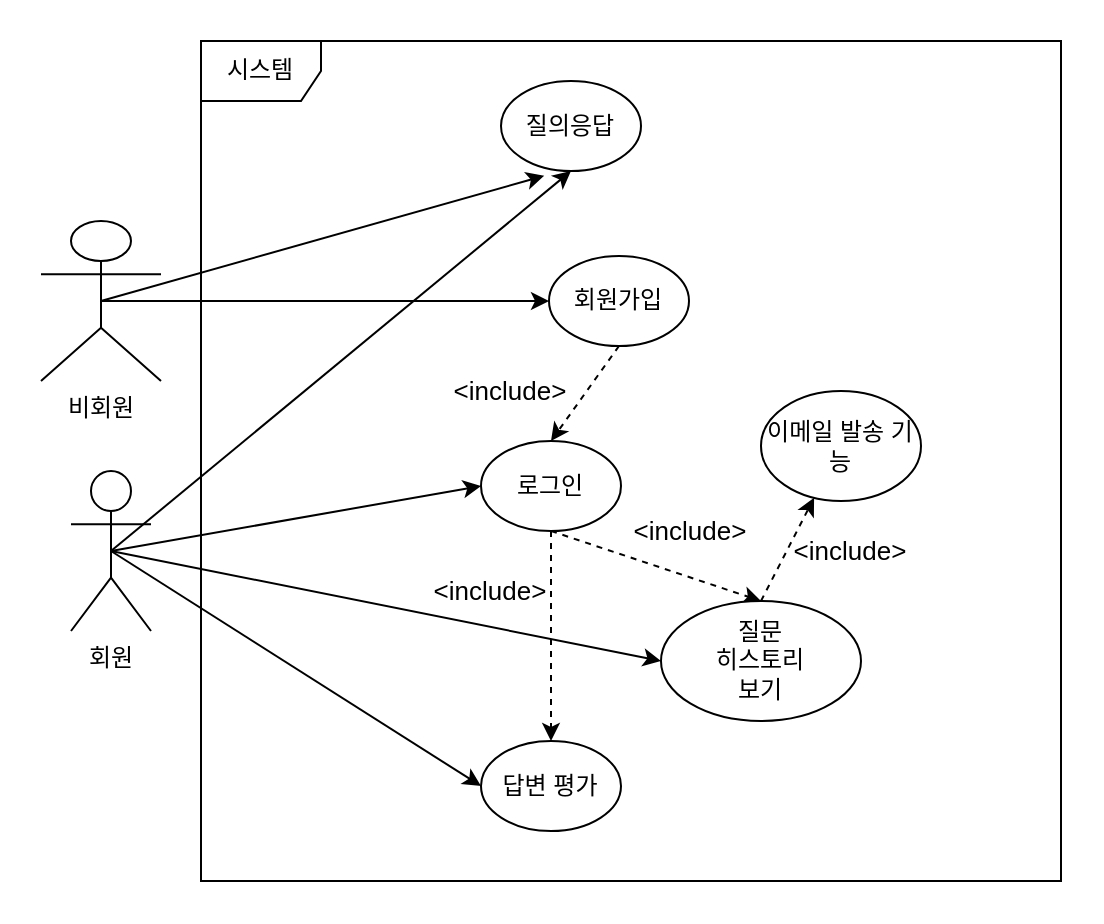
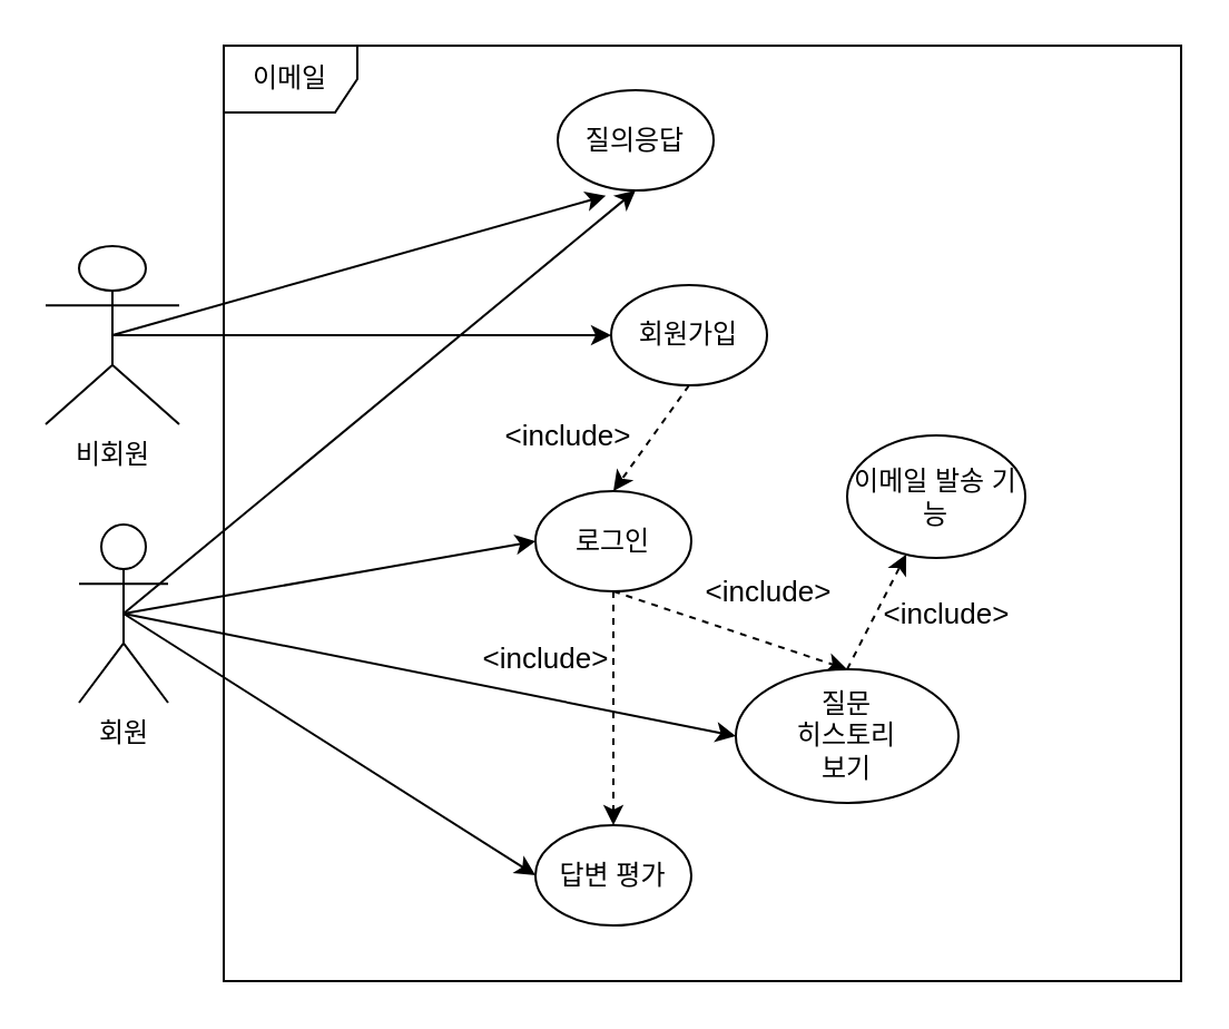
  <mxCell id="0" />
  <mxCell id="1" parent="0" />
  <mxCell id="2" style="rounded=0;orthogonalLoop=1;jettySize=auto;html=1;exitX=0.5;exitY=0.5;exitDx=0;exitDy=0;exitPerimeter=0;entryX=0;entryY=0.5;entryDx=0;entryDy=0;" edge="1" parent="1" source="6" target="9"><mxGeometry relative="1" as="geometry" /></mxCell>
  <mxCell id="3" style="rounded=0;orthogonalLoop=1;jettySize=auto;html=1;exitX=0.5;exitY=0.5;exitDx=0;exitDy=0;exitPerimeter=0;entryX=0;entryY=0.5;entryDx=0;entryDy=0;" edge="1" parent="1" source="6" target="11"><mxGeometry relative="1" as="geometry" /></mxCell>
  <mxCell id="4" style="rounded=0;orthogonalLoop=1;jettySize=auto;html=1;exitX=0.5;exitY=0.5;exitDx=0;exitDy=0;exitPerimeter=0;entryX=0.5;entryY=1;entryDx=0;entryDy=0;" edge="1" parent="1" source="6" target="12"><mxGeometry relative="1" as="geometry" /></mxCell>
  <mxCell id="5" style="rounded=0;orthogonalLoop=1;jettySize=auto;html=1;exitX=0.5;exitY=0.5;exitDx=0;exitDy=0;exitPerimeter=0;entryX=0;entryY=0.5;entryDx=0;entryDy=0;" edge="1" parent="1" source="6" target="21"><mxGeometry relative="1" as="geometry" /></mxCell>
  <mxCell id="6" value="회원" style="shape=umlActor;verticalLabelPosition=bottom;verticalAlign=top;html=1;outlineConnect=0;" parent="1" vertex="1"><mxGeometry x="35" y="235" width="40" height="80" as="geometry" /></mxCell>
  <mxCell id="7" style="rounded=0;orthogonalLoop=1;jettySize=auto;html=1;exitX=0.5;exitY=1;exitDx=0;exitDy=0;entryX=0.5;entryY=0;entryDx=0;entryDy=0;dashed=1;" edge="1" parent="1" source="9" target="11"><mxGeometry relative="1" as="geometry" /></mxCell>
  <mxCell id="8" style="rounded=0;orthogonalLoop=1;jettySize=auto;html=1;exitX=0.5;exitY=1;exitDx=0;exitDy=0;entryX=0.5;entryY=0;entryDx=0;entryDy=0;dashed=1;" edge="1" parent="1" source="9" target="21"><mxGeometry relative="1" as="geometry" /></mxCell>
  <mxCell id="9" value="로그인" style="ellipse;whiteSpace=wrap;html=1;" parent="1" vertex="1"><mxGeometry x="240" y="220" width="70" height="45" as="geometry" /></mxCell>
  <mxCell id="10" style="rounded=0;orthogonalLoop=1;jettySize=auto;html=1;exitX=0.5;exitY=0;exitDx=0;exitDy=0;dashed=1;" edge="1" parent="1" source="11" target="20"><mxGeometry relative="1" as="geometry" /></mxCell>
  <mxCell id="11" value="&lt;div&gt;질문&lt;/div&gt;히스토리&lt;div&gt;보기&lt;/div&gt;" style="ellipse;whiteSpace=wrap;html=1;" parent="1" vertex="1"><mxGeometry x="330" y="300" width="100" height="60" as="geometry" /></mxCell>
  <mxCell id="12" value="질의응답" style="ellipse;whiteSpace=wrap;html=1;" parent="1" vertex="1"><mxGeometry x="250" y="40" width="70" height="45" as="geometry" /></mxCell>
  <mxCell id="13" value="&lt;font style=&quot;font-size: 13px;&quot;&gt;&amp;lt;include&amp;gt;&lt;/font&gt;" style="text;html=1;align=center;verticalAlign=middle;whiteSpace=wrap;rounded=0;" parent="1" vertex="1"><mxGeometry x="220" y="180" width="70" height="30" as="geometry" /></mxCell>
  <mxCell id="14" style="rounded=0;orthogonalLoop=1;jettySize=auto;html=1;exitX=0.5;exitY=0.5;exitDx=0;exitDy=0;exitPerimeter=0;entryX=0.309;entryY=1.053;entryDx=0;entryDy=0;entryPerimeter=0;" edge="1" parent="1" source="16" target="12"><mxGeometry relative="1" as="geometry" /></mxCell>
  <mxCell id="15" style="edgeStyle=orthogonalEdgeStyle;rounded=0;orthogonalLoop=1;jettySize=auto;html=1;exitX=0.5;exitY=0.5;exitDx=0;exitDy=0;exitPerimeter=0;entryX=0;entryY=0.5;entryDx=0;entryDy=0;" edge="1" parent="1" source="16" target="19"><mxGeometry relative="1" as="geometry" /></mxCell>
  <mxCell id="16" value="비회원" style="shape=umlActor;verticalLabelPosition=bottom;verticalAlign=top;html=1;outlineConnect=0;" parent="1" vertex="1"><mxGeometry x="20" y="110" width="60" height="80" as="geometry" /></mxCell>
  <mxCell id="17" style="rounded=0;orthogonalLoop=1;jettySize=auto;html=1;exitX=0.5;exitY=1;exitDx=0;exitDy=0;entryX=1;entryY=0.5;entryDx=0;entryDy=0;strokeColor=none;" edge="1" parent="1" source="19" target="9"><mxGeometry relative="1" as="geometry" /></mxCell>
  <mxCell id="18" style="rounded=0;orthogonalLoop=1;jettySize=auto;html=1;exitX=0.5;exitY=1;exitDx=0;exitDy=0;entryX=0.5;entryY=0;entryDx=0;entryDy=0;dashed=1;" edge="1" parent="1" source="19" target="9"><mxGeometry relative="1" as="geometry" /></mxCell>
  <mxCell id="19" value="회원가입" style="ellipse;whiteSpace=wrap;html=1;" vertex="1" parent="1"><mxGeometry x="274" y="127.5" width="70" height="45" as="geometry" /></mxCell>
  <mxCell id="20" value="이메일 발송 기능" style="ellipse;whiteSpace=wrap;html=1;" vertex="1" parent="1"><mxGeometry x="380" y="195" width="80" height="55" as="geometry" /></mxCell>
  <mxCell id="21" value="답변 평가" style="ellipse;whiteSpace=wrap;html=1;" vertex="1" parent="1"><mxGeometry x="240" y="370" width="70" height="45" as="geometry" /></mxCell>
- <mxCell id="22" value="시스템" style="shape=umlFrame;whiteSpace=wrap;html=1;pointerEvents=0;" vertex="1" parent="1"><mxGeometry x="100" y="20" width="430" height="420" as="geometry" /></mxCell>
+ <mxCell id="22" value="이메일" style="shape=umlFrame;whiteSpace=wrap;html=1;pointerEvents=0;" vertex="1" parent="1"><mxGeometry x="100" y="20" width="430" height="420" as="geometry" /></mxCell>
  <mxCell id="23" value="&lt;font style=&quot;font-size: 13px;&quot;&gt;&amp;lt;include&amp;gt;&lt;/font&gt;" style="text;html=1;align=center;verticalAlign=middle;whiteSpace=wrap;rounded=0;" vertex="1" parent="1"><mxGeometry x="310" y="250" width="70" height="30" as="geometry" /></mxCell>
  <mxCell id="24" value="&lt;font style=&quot;font-size: 13px;&quot;&gt;&amp;lt;include&amp;gt;&lt;/font&gt;" style="text;html=1;align=center;verticalAlign=middle;whiteSpace=wrap;rounded=0;" vertex="1" parent="1"><mxGeometry x="210" y="280" width="70" height="30" as="geometry" /></mxCell>
  <mxCell id="25" value="&lt;font style=&quot;font-size: 13px;&quot;&gt;&amp;lt;include&amp;gt;&lt;/font&gt;" style="text;html=1;align=center;verticalAlign=middle;whiteSpace=wrap;rounded=0;" vertex="1" parent="1"><mxGeometry x="390" y="260" width="70" height="30" as="geometry" /></mxCell>
